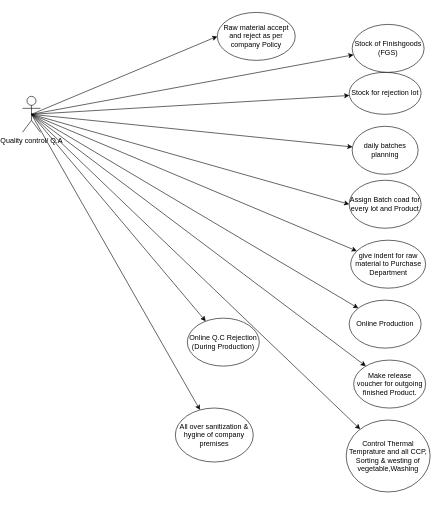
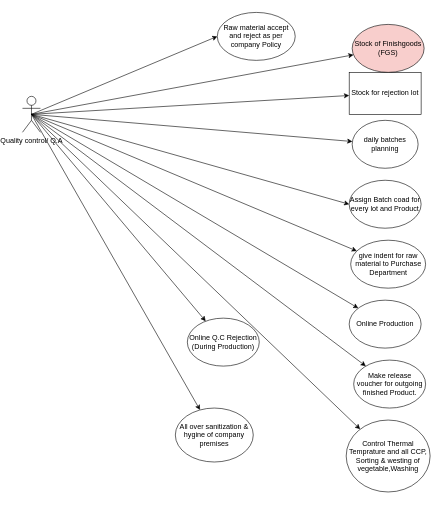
  <mxCell id="0" />
  <mxCell id="1" parent="0" />
  <mxCell id="2" value="Quality control/ Q.A" style="shape=umlActor;verticalLabelPosition=bottom;verticalAlign=top;html=1;outlineConnect=0;" vertex="1" parent="1"><mxGeometry x="20" y="160" width="30" height="60" as="geometry" /></mxCell>
  <mxCell id="3" value="" style="endArrow=classic;html=1;rounded=0;entryX=0;entryY=0.5;entryDx=0;entryDy=0;" edge="1" parent="1" target="4"><mxGeometry width="50" height="50" relative="1" as="geometry"><mxPoint x="35" y="190" as="sourcePoint" /><mxPoint x="195" y="150" as="targetPoint" /></mxGeometry></mxCell>
  <mxCell id="4" value="Raw material accept and reject as per company Policy" style="ellipse;whiteSpace=wrap;html=1;" vertex="1" parent="1"><mxGeometry x="345" width="130" height="80" as="geometry" y="20" /></mxCell>
  <mxCell id="5" value="" style="endArrow=classic;html=1;rounded=0;" edge="1" parent="1" target="6"><mxGeometry width="50" height="50" relative="1" as="geometry"><mxPoint x="35" y="190" as="sourcePoint" /><mxPoint x="205" y="210" as="targetPoint" /></mxGeometry></mxCell>
- <mxCell id="6" value="Stock for rejection lot" style="ellipse;whiteSpace=wrap;html=1;" vertex="1" parent="1"><mxGeometry x="565" y="120" width="120" height="70" as="geometry" /></mxCell>
+ <mxCell id="6" value="Stock for rejection lot" style="whiteSpace=wrap;html=1;rounded=0;" vertex="1" parent="1"><mxGeometry x="565" y="120" width="120" height="70" as="geometry" /></mxCell>
  <mxCell id="7" value="" style="endArrow=classic;html=1;rounded=0;" edge="1" parent="1" target="8"><mxGeometry width="50" height="50" relative="1" as="geometry"><mxPoint x="35" y="190" as="sourcePoint" /><mxPoint x="205" y="310" as="targetPoint" /></mxGeometry></mxCell>
- <mxCell id="8" value="daily batches planning" style="ellipse;whiteSpace=wrap;html=1;" vertex="1" parent="1"><mxGeometry x="570" y="210" width="110" height="80" as="geometry" /></mxCell>
+ <mxCell id="8" value="daily batches planning" style="ellipse;whiteSpace=wrap;html=1;" vertex="1" parent="1"><mxGeometry x="570" y="200" width="110" height="80" as="geometry" /></mxCell>
  <mxCell id="9" value="" style="endArrow=classic;html=1;rounded=0;" edge="1" parent="1" target="10"><mxGeometry width="50" height="50" relative="1" as="geometry"><mxPoint x="35" y="190" as="sourcePoint" /><mxPoint x="195" y="390" as="targetPoint" /></mxGeometry></mxCell>
  <mxCell id="10" value="give indent for raw material to Purchase Department" style="ellipse;whiteSpace=wrap;html=1;" vertex="1" parent="1"><mxGeometry x="567.5" y="400" width="125" height="80" as="geometry" /></mxCell>
  <mxCell id="11" value="" style="endArrow=classic;html=1;rounded=0;" edge="1" parent="1" target="12"><mxGeometry width="50" height="50" relative="1" as="geometry"><mxPoint x="35" y="190" as="sourcePoint" /><mxPoint x="205" y="510" as="targetPoint" /></mxGeometry></mxCell>
  <mxCell id="12" value="Online Production" style="ellipse;whiteSpace=wrap;html=1;" vertex="1" parent="1"><mxGeometry x="565" y="500" width="120" height="80" as="geometry" /></mxCell>
  <mxCell id="13" value="" style="endArrow=classic;html=1;rounded=0;" edge="1" parent="1" target="14"><mxGeometry width="50" height="50" relative="1" as="geometry"><mxPoint x="35" y="190" as="sourcePoint" /><mxPoint x="395" y="190" as="targetPoint" /></mxGeometry></mxCell>
- <mxCell id="14" value="Stock of Finishgoods (FGS)" style="ellipse;whiteSpace=wrap;html=1;" vertex="1" parent="1"><mxGeometry x="570" y="40" width="120" height="80" as="geometry" /></mxCell>
+ <mxCell id="14" value="Stock of Finishgoods (FGS)" style="ellipse;whiteSpace=wrap;html=1;fillColor=#f8cecc;" vertex="1" parent="1"><mxGeometry x="570" y="40" width="120" height="80" as="geometry" /></mxCell>
  <mxCell id="15" value="" style="endArrow=classic;html=1;rounded=0;entryX=0;entryY=0.5;entryDx=0;entryDy=0;" edge="1" parent="1" target="16"><mxGeometry width="50" height="50" relative="1" as="geometry"><mxPoint x="35" y="190" as="sourcePoint" /><mxPoint x="555" y="290" as="targetPoint" /></mxGeometry></mxCell>
  <mxCell id="16" value="Assign Batch coad for every lot and Product" style="ellipse;whiteSpace=wrap;html=1;" vertex="1" parent="1"><mxGeometry x="565" y="300" width="120" height="80" as="geometry" /></mxCell>
  <mxCell id="17" value="" style="endArrow=classic;html=1;rounded=0;" edge="1" parent="1" target="18"><mxGeometry width="50" height="50" relative="1" as="geometry"><mxPoint x="35" y="190" as="sourcePoint" /><mxPoint x="115" y="400" as="targetPoint" /></mxGeometry></mxCell>
  <mxCell id="18" value="Make release voucher for outgoing finished Product." style="ellipse;whiteSpace=wrap;html=1;" vertex="1" parent="1"><mxGeometry x="572.5" y="600" width="120" height="80" as="geometry" /></mxCell>
  <mxCell id="19" value="" style="endArrow=classic;html=1;rounded=0;" edge="1" parent="1" target="20"><mxGeometry width="50" height="50" relative="1" as="geometry"><mxPoint x="35" y="190" as="sourcePoint" /><mxPoint x="125" y="290" as="targetPoint" /></mxGeometry></mxCell>
  <mxCell id="20" value="Control Thermal Temprature and all CCP, Sorting &amp; westing of vegetable,Washing" style="ellipse;whiteSpace=wrap;html=1;" vertex="1" parent="1"><mxGeometry x="560" y="700" width="140" height="120" as="geometry" /></mxCell>
  <mxCell id="21" value="" style="endArrow=classic;html=1;rounded=0;" edge="1" parent="1" target="22"><mxGeometry width="50" height="50" relative="1" as="geometry"><mxPoint x="35" y="190" as="sourcePoint" /><mxPoint x="125" y="340" as="targetPoint" /></mxGeometry></mxCell>
  <mxCell id="22" value="Online Q.C Rejection (During Production)" style="ellipse;whiteSpace=wrap;html=1;" vertex="1" parent="1"><mxGeometry x="295" y="530" width="120" height="80" as="geometry" /></mxCell>
  <mxCell id="23" value="" style="endArrow=classic;html=1;rounded=0;" edge="1" parent="1" target="24"><mxGeometry width="50" height="50" relative="1" as="geometry"><mxPoint x="35" y="190" as="sourcePoint" /><mxPoint x="285" y="450" as="targetPoint" /></mxGeometry></mxCell>
  <mxCell id="24" value="All over sanitization &amp; hygine of company premises" style="ellipse;whiteSpace=wrap;html=1;" vertex="1" parent="1"><mxGeometry x="275" y="680" width="130" height="90" as="geometry" /></mxCell>
